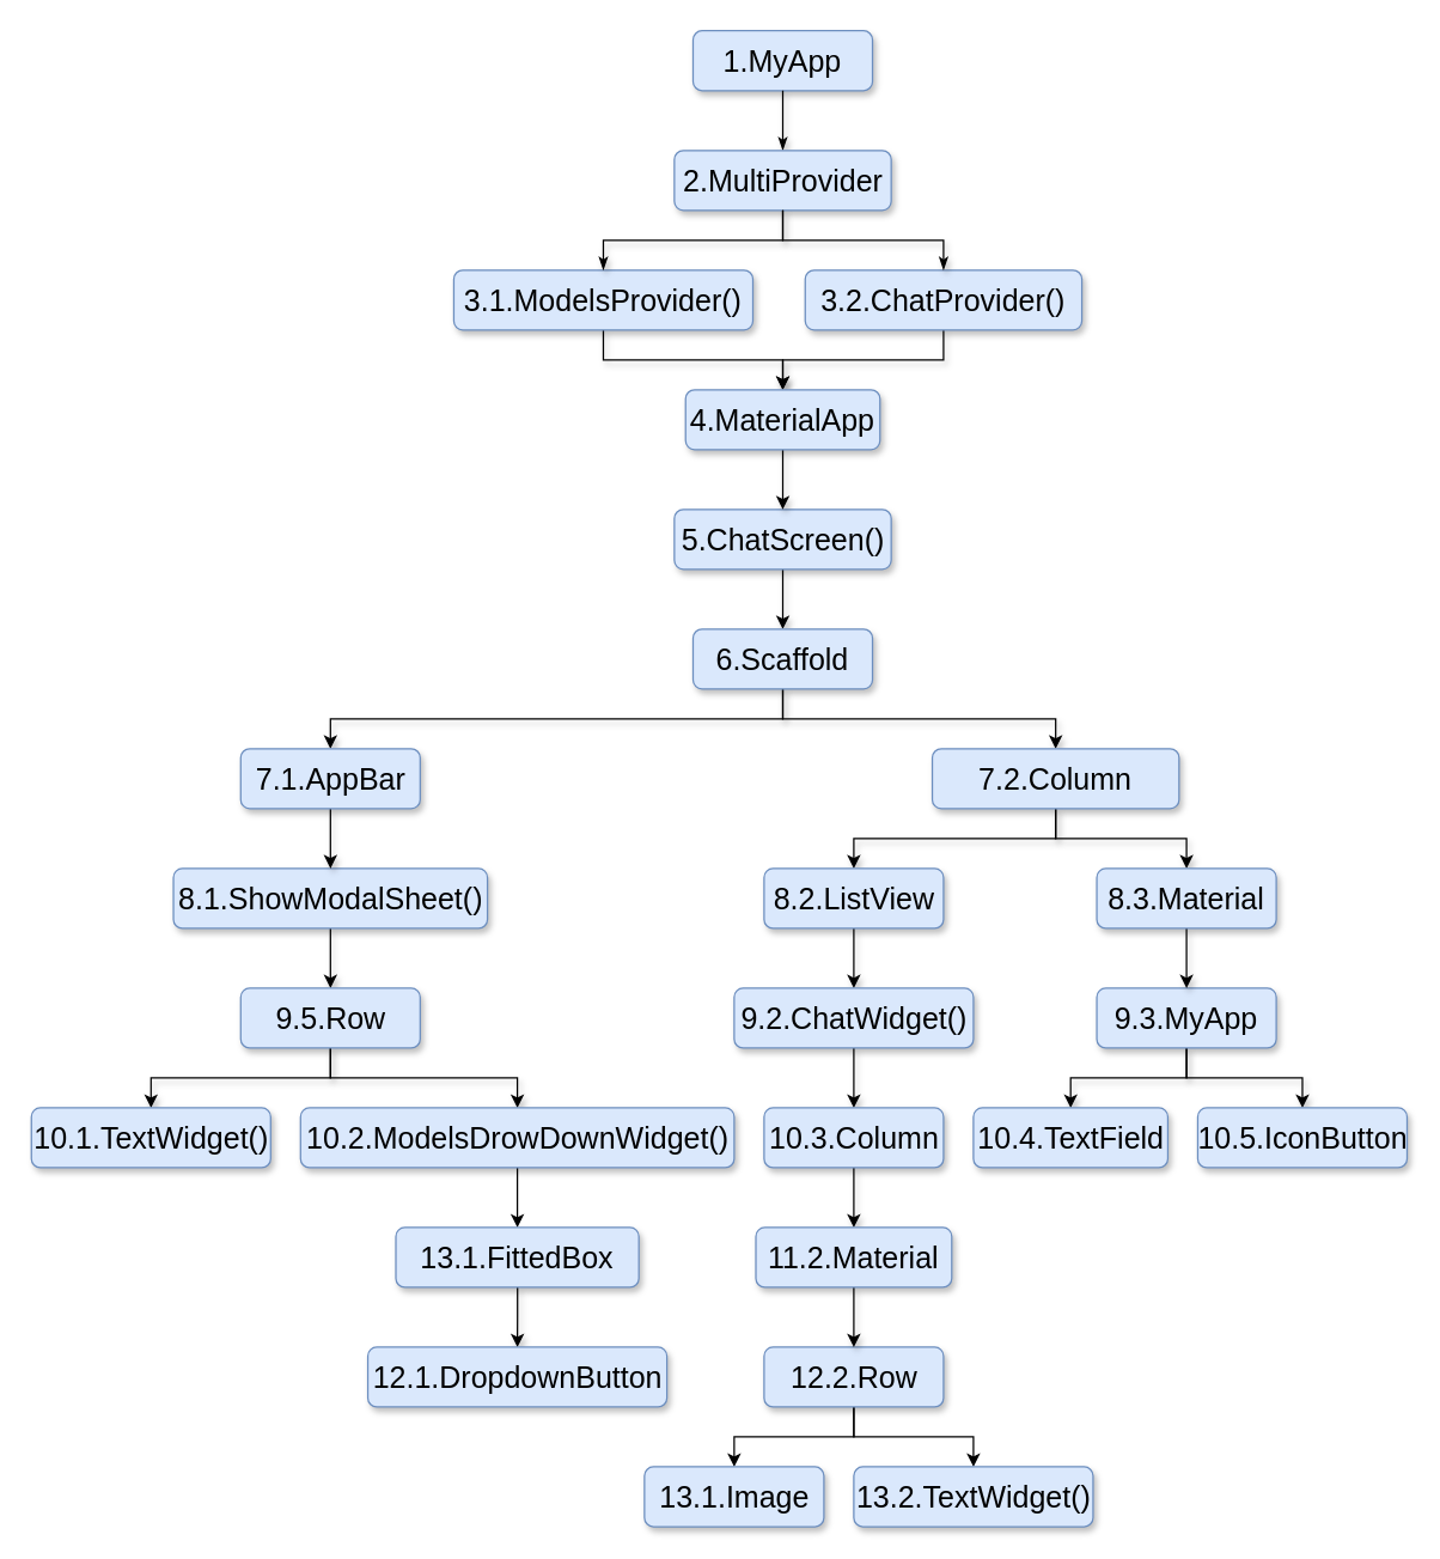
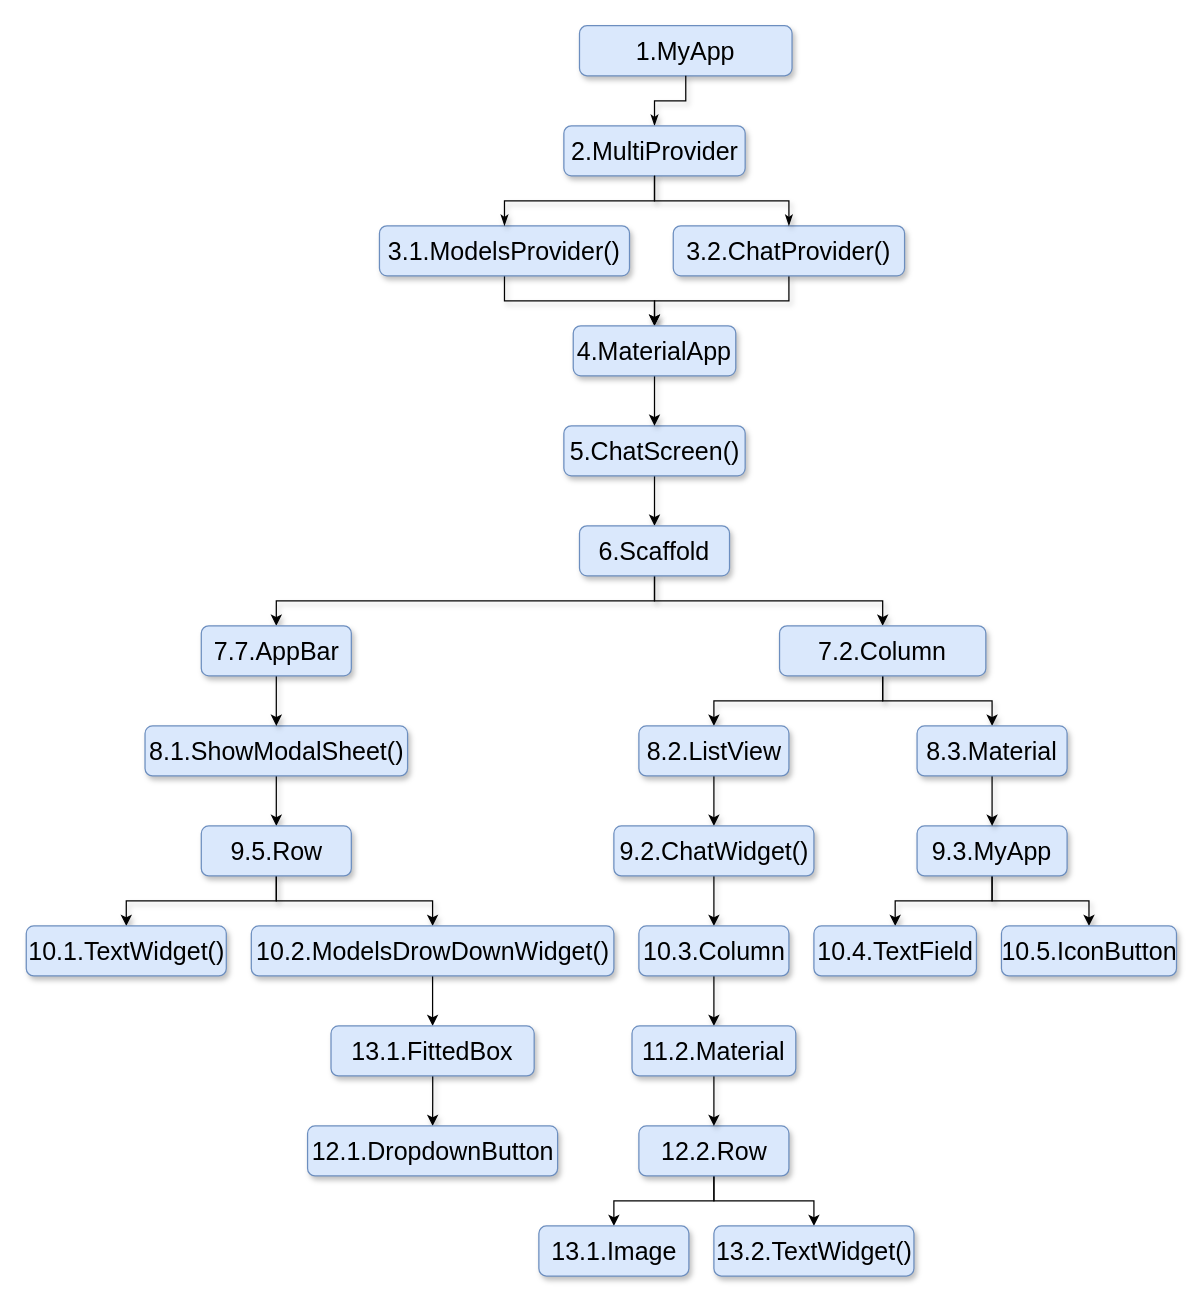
  <mxCell id="0" />
  <mxCell id="1" parent="0" />
- <mxCell id="2" value="&lt;font style=&quot;font-size: 20px;&quot;&gt;1.MyApp&lt;/font&gt;" style="rounded=1;whiteSpace=wrap;html=1;fontSize=12;glass=0;strokeWidth=1;shadow=1;strokeColor=#6c8ebf;fillColor=#dae8fc;" parent="1" vertex="1"><mxGeometry x="463" y="20" width="120" height="40" as="geometry" /></mxCell>
+ <mxCell id="2" value="&lt;font style=&quot;font-size: 20px;&quot;&gt;1.MyApp&lt;/font&gt;" style="rounded=1;whiteSpace=wrap;html=1;fontSize=12;glass=0;strokeWidth=1;shadow=1;strokeColor=#6c8ebf;fillColor=#dae8fc;" parent="1" vertex="1"><mxGeometry x="463" y="20" width="170" height="40" as="geometry" /></mxCell>
  <mxCell id="3" style="edgeStyle=orthogonalEdgeStyle;rounded=0;orthogonalLoop=1;jettySize=auto;html=1;entryX=0.5;entryY=0;entryDx=0;entryDy=0;shadow=1;" parent="1" source="4" target="12" edge="1"><mxGeometry relative="1" as="geometry" /></mxCell>
  <mxCell id="4" value="&lt;font style=&quot;font-size: 20px;&quot;&gt;3.2.ChatProvider()&lt;/font&gt;" style="rounded=1;whiteSpace=wrap;html=1;fontSize=12;glass=0;strokeWidth=1;shadow=1;strokeColor=#6c8ebf;fillColor=#dae8fc;" parent="1" vertex="1"><mxGeometry x="538" y="180" width="185" height="40" as="geometry" /></mxCell>
  <mxCell id="5" style="edgeStyle=orthogonalEdgeStyle;rounded=0;orthogonalLoop=1;jettySize=auto;html=1;exitX=0.5;exitY=1;exitDx=0;exitDy=0;entryX=0.5;entryY=0;entryDx=0;entryDy=0;shadow=1;" parent="1" source="6" target="12" edge="1"><mxGeometry relative="1" as="geometry" /></mxCell>
  <mxCell id="6" value="&lt;font style=&quot;font-size: 20px;&quot;&gt;3.1.ModelsProvider()&lt;/font&gt;" style="rounded=1;whiteSpace=wrap;html=1;fontSize=12;glass=0;strokeWidth=1;shadow=1;strokeColor=#6c8ebf;fillColor=#dae8fc;" parent="1" vertex="1"><mxGeometry x="303" y="180" width="200" height="40" as="geometry" /></mxCell>
  <mxCell id="7" value="" style="rounded=0;html=1;jettySize=auto;orthogonalLoop=1;fontSize=11;endArrow=classicThin;endFill=1;strokeWidth=1;shadow=1;labelBackgroundColor=none;edgeStyle=orthogonalEdgeStyle;" parent="1" source="2" target="8" edge="1"><mxGeometry relative="1" as="geometry"><mxPoint x="323" y="100" as="sourcePoint" /><mxPoint x="323" y="150" as="targetPoint" /></mxGeometry></mxCell>
  <mxCell id="8" value="&lt;font style=&quot;font-size: 20px;&quot;&gt;2.MultiProvider&lt;/font&gt;" style="rounded=1;whiteSpace=wrap;html=1;fontSize=12;glass=0;strokeWidth=1;shadow=1;strokeColor=#6c8ebf;fillColor=#dae8fc;" parent="1" vertex="1"><mxGeometry x="450.5" y="100" width="145" height="40" as="geometry" /></mxCell>
  <mxCell id="9" style="edgeStyle=orthogonalEdgeStyle;rounded=0;orthogonalLoop=1;jettySize=auto;html=1;exitX=0.5;exitY=1;exitDx=0;exitDy=0;entryX=0.5;entryY=0;entryDx=0;entryDy=0;shadow=1;" parent="1" source="10" target="17" edge="1"><mxGeometry relative="1" as="geometry" /></mxCell>
  <mxCell id="10" value="&lt;font style=&quot;font-size: 20px;&quot;&gt;5.ChatScreen()&lt;/font&gt;" style="rounded=1;whiteSpace=wrap;html=1;fontSize=12;glass=0;strokeWidth=1;shadow=1;strokeColor=#6c8ebf;fillColor=#dae8fc;" parent="1" vertex="1"><mxGeometry x="450.5" y="340" width="145" height="40" as="geometry" /></mxCell>
  <mxCell id="11" style="edgeStyle=orthogonalEdgeStyle;rounded=0;orthogonalLoop=1;jettySize=auto;html=1;exitX=0.5;exitY=1;exitDx=0;exitDy=0;entryX=0.5;entryY=0;entryDx=0;entryDy=0;shadow=1;" parent="1" source="12" target="10" edge="1"><mxGeometry relative="1" as="geometry" /></mxCell>
  <mxCell id="12" value="&lt;font style=&quot;font-size: 20px;&quot;&gt;4.MaterialApp&lt;/font&gt;" style="rounded=1;whiteSpace=wrap;html=1;fontSize=12;glass=0;strokeWidth=1;shadow=1;strokeColor=#6c8ebf;fillColor=#dae8fc;" parent="1" vertex="1"><mxGeometry x="458" y="260" width="130" height="40" as="geometry" /></mxCell>
  <mxCell id="13" value="" style="rounded=0;html=1;jettySize=auto;orthogonalLoop=1;fontSize=11;endArrow=classicThin;endFill=1;strokeWidth=1;shadow=1;labelBackgroundColor=none;edgeStyle=orthogonalEdgeStyle;entryX=0.5;entryY=0;entryDx=0;entryDy=0;exitX=0.5;exitY=1;exitDx=0;exitDy=0;" parent="1" source="8" target="6" edge="1"><mxGeometry relative="1" as="geometry"><mxPoint x="493" y="70" as="sourcePoint" /><mxPoint x="493" y="110" as="targetPoint" /></mxGeometry></mxCell>
  <mxCell id="14" value="" style="rounded=0;html=1;jettySize=auto;orthogonalLoop=1;fontSize=11;endArrow=classicThin;endFill=1;strokeWidth=1;shadow=1;labelBackgroundColor=none;edgeStyle=orthogonalEdgeStyle;exitX=0.5;exitY=1;exitDx=0;exitDy=0;" parent="1" source="8" target="4" edge="1"><mxGeometry relative="1" as="geometry"><mxPoint x="493" y="150" as="sourcePoint" /><mxPoint x="398" y="190" as="targetPoint" /></mxGeometry></mxCell>
  <mxCell id="15" style="edgeStyle=orthogonalEdgeStyle;rounded=0;orthogonalLoop=1;jettySize=auto;html=1;exitX=0.5;exitY=1;exitDx=0;exitDy=0;shadow=1;entryX=0.5;entryY=0;entryDx=0;entryDy=0;" parent="1" source="17" edge="1" target="48"><mxGeometry relative="1" as="geometry"><mxPoint x="182" y="460" as="targetPoint" /></mxGeometry></mxCell>
  <mxCell id="16" style="edgeStyle=orthogonalEdgeStyle;rounded=0;orthogonalLoop=1;jettySize=auto;html=1;exitX=0.5;exitY=1;exitDx=0;exitDy=0;entryX=0.5;entryY=0;entryDx=0;entryDy=0;shadow=1;" parent="1" source="17" target="20" edge="1"><mxGeometry relative="1" as="geometry" /></mxCell>
  <mxCell id="17" value="&lt;font style=&quot;font-size: 20px;&quot;&gt;6.Scaffold&lt;/font&gt;" style="rounded=1;whiteSpace=wrap;html=1;fontSize=12;glass=0;strokeWidth=1;shadow=1;strokeColor=#6c8ebf;fillColor=#dae8fc;" parent="1" vertex="1"><mxGeometry x="463" y="420" width="120" height="40" as="geometry" /></mxCell>
  <mxCell id="18" style="edgeStyle=orthogonalEdgeStyle;rounded=0;orthogonalLoop=1;jettySize=auto;html=1;exitX=0.5;exitY=1;exitDx=0;exitDy=0;entryX=0.5;entryY=0;entryDx=0;entryDy=0;shadow=1;" parent="1" source="20" target="44" edge="1"><mxGeometry relative="1" as="geometry" /></mxCell>
  <mxCell id="19" style="edgeStyle=orthogonalEdgeStyle;rounded=0;orthogonalLoop=1;jettySize=auto;html=1;exitX=0.5;exitY=1;exitDx=0;exitDy=0;shadow=1;" parent="1" source="20" target="32" edge="1"><mxGeometry relative="1" as="geometry" /></mxCell>
  <mxCell id="20" value="&lt;font style=&quot;font-size: 20px;&quot;&gt;7.2.Column&lt;/font&gt;" style="rounded=1;whiteSpace=wrap;html=1;fontSize=12;glass=0;strokeWidth=1;shadow=1;strokeColor=#6c8ebf;fillColor=#dae8fc;" parent="1" vertex="1"><mxGeometry x="623" y="500" width="165" height="40" as="geometry" /></mxCell>
  <mxCell id="21" style="edgeStyle=orthogonalEdgeStyle;rounded=0;orthogonalLoop=1;jettySize=auto;html=1;exitX=0.5;exitY=1;exitDx=0;exitDy=0;entryX=0.5;entryY=0;entryDx=0;entryDy=0;shadow=1;" parent="1" source="22" target="25" edge="1"><mxGeometry relative="1" as="geometry" /></mxCell>
  <mxCell id="22" value="&lt;font style=&quot;font-size: 20px;&quot;&gt;8.1.ShowModalSheet()&lt;/font&gt;" style="rounded=1;whiteSpace=wrap;html=1;fontSize=12;glass=0;strokeWidth=1;shadow=1;strokeColor=#6c8ebf;fillColor=#dae8fc;" parent="1" vertex="1"><mxGeometry x="115.5" y="580" width="210" height="40" as="geometry" /></mxCell>
  <mxCell id="23" style="edgeStyle=orthogonalEdgeStyle;rounded=0;orthogonalLoop=1;jettySize=auto;html=1;exitX=0.5;exitY=1;exitDx=0;exitDy=0;entryX=0.5;entryY=0;entryDx=0;entryDy=0;shadow=1;" parent="1" source="25" target="27" edge="1"><mxGeometry relative="1" as="geometry" /></mxCell>
  <mxCell id="24" style="edgeStyle=orthogonalEdgeStyle;rounded=0;orthogonalLoop=1;jettySize=auto;html=1;exitX=0.5;exitY=1;exitDx=0;exitDy=0;entryX=0.5;entryY=0;entryDx=0;entryDy=0;shadow=1;" parent="1" source="25" target="28" edge="1"><mxGeometry relative="1" as="geometry" /></mxCell>
  <mxCell id="25" value="&lt;font style=&quot;font-size: 20px;&quot;&gt;9.5.Row&lt;/font&gt;" style="rounded=1;whiteSpace=wrap;html=1;fontSize=12;glass=0;strokeWidth=1;shadow=1;strokeColor=#6c8ebf;fillColor=#dae8fc;" parent="1" vertex="1"><mxGeometry x="160.5" y="660" width="120" height="40" as="geometry" /></mxCell>
  <mxCell id="26" style="edgeStyle=orthogonalEdgeStyle;rounded=0;orthogonalLoop=1;jettySize=auto;html=1;exitX=0.5;exitY=1;exitDx=0;exitDy=0;entryX=0.5;entryY=0;entryDx=0;entryDy=0;" parent="1" source="27" edge="1" target="30"><mxGeometry relative="1" as="geometry"><mxPoint x="103" y="900" as="targetPoint" /></mxGeometry></mxCell>
  <mxCell id="27" value="&lt;font style=&quot;font-size: 20px;&quot;&gt;10.2.ModelsDrowDownWidget()&lt;/font&gt;" style="rounded=1;whiteSpace=wrap;html=1;fontSize=12;glass=0;strokeWidth=1;shadow=1;strokeColor=#6c8ebf;fillColor=#dae8fc;" parent="1" vertex="1"><mxGeometry x="200.5" y="740" width="290" height="40" as="geometry" /></mxCell>
  <mxCell id="28" value="&lt;font style=&quot;font-size: 20px;&quot;&gt;10.1.TextWidget()&lt;/font&gt;" style="rounded=1;whiteSpace=wrap;html=1;fontSize=12;glass=0;strokeWidth=1;shadow=1;strokeColor=#6c8ebf;fillColor=#dae8fc;" parent="1" vertex="1"><mxGeometry x="20.5" y="740" width="160" height="40" as="geometry" /></mxCell>
  <mxCell id="29" style="edgeStyle=orthogonalEdgeStyle;rounded=0;orthogonalLoop=1;jettySize=auto;html=1;shadow=1;" parent="1" source="30" target="51" edge="1"><mxGeometry relative="1" as="geometry" /></mxCell>
  <mxCell id="30" value="&lt;font style=&quot;font-size: 20px;&quot;&gt;13.1.FittedBox&lt;/font&gt;" style="rounded=1;whiteSpace=wrap;html=1;fontSize=12;glass=0;strokeWidth=1;shadow=1;strokeColor=#6c8ebf;fillColor=#dae8fc;" parent="1" vertex="1"><mxGeometry x="264.25" y="820" width="162.5" height="40" as="geometry" /></mxCell>
  <mxCell id="31" style="edgeStyle=orthogonalEdgeStyle;rounded=0;orthogonalLoop=1;jettySize=auto;html=1;exitX=0.5;exitY=1;exitDx=0;exitDy=0;entryX=0.5;entryY=0;entryDx=0;entryDy=0;shadow=1;" parent="1" source="32" target="34" edge="1"><mxGeometry relative="1" as="geometry" /></mxCell>
  <mxCell id="32" value="&lt;font style=&quot;font-size: 20px;&quot;&gt;8.2.ListView&lt;/font&gt;" style="rounded=1;whiteSpace=wrap;html=1;fontSize=12;glass=0;strokeWidth=1;shadow=1;strokeColor=#6c8ebf;fillColor=#dae8fc;" parent="1" vertex="1"><mxGeometry x="510.5" y="580" width="120" height="40" as="geometry" /></mxCell>
  <mxCell id="33" style="edgeStyle=orthogonalEdgeStyle;rounded=0;orthogonalLoop=1;jettySize=auto;html=1;exitX=0.5;exitY=1;exitDx=0;exitDy=0;entryX=0.5;entryY=0;entryDx=0;entryDy=0;shadow=1;" parent="1" source="34" target="36" edge="1"><mxGeometry relative="1" as="geometry" /></mxCell>
  <mxCell id="34" value="&lt;font style=&quot;font-size: 20px;&quot;&gt;9.2.ChatWidget()&lt;/font&gt;" style="rounded=1;whiteSpace=wrap;html=1;fontSize=12;glass=0;strokeWidth=1;shadow=1;strokeColor=#6c8ebf;fillColor=#dae8fc;" parent="1" vertex="1"><mxGeometry x="490.5" y="660" width="160" height="40" as="geometry" /></mxCell>
  <mxCell id="35" style="edgeStyle=orthogonalEdgeStyle;rounded=0;orthogonalLoop=1;jettySize=auto;html=1;exitX=0.5;exitY=1;exitDx=0;exitDy=0;entryX=0.5;entryY=0;entryDx=0;entryDy=0;shadow=1;" parent="1" source="36" target="46" edge="1"><mxGeometry relative="1" as="geometry" /></mxCell>
  <mxCell id="36" value="&lt;font style=&quot;font-size: 20px;&quot;&gt;10.3.Column&lt;/font&gt;" style="rounded=1;whiteSpace=wrap;html=1;fontSize=12;glass=0;strokeWidth=1;shadow=1;strokeColor=#6c8ebf;fillColor=#dae8fc;" parent="1" vertex="1"><mxGeometry x="510.5" y="740" width="120" height="40" as="geometry" /></mxCell>
  <mxCell id="37" style="edgeStyle=orthogonalEdgeStyle;rounded=0;orthogonalLoop=1;jettySize=auto;html=1;exitX=0.5;exitY=1;exitDx=0;exitDy=0;entryX=0.5;entryY=0;entryDx=0;entryDy=0;" parent="1" source="39" target="53" edge="1"><mxGeometry relative="1" as="geometry" /></mxCell>
  <mxCell id="38" style="edgeStyle=orthogonalEdgeStyle;rounded=0;orthogonalLoop=1;jettySize=auto;html=1;exitX=0.5;exitY=1;exitDx=0;exitDy=0;entryX=0.5;entryY=0;entryDx=0;entryDy=0;" parent="1" source="39" target="52" edge="1"><mxGeometry relative="1" as="geometry" /></mxCell>
  <mxCell id="39" value="&lt;font style=&quot;font-size: 20px;&quot;&gt;12.2.Row&lt;/font&gt;" style="rounded=1;whiteSpace=wrap;html=1;fontSize=12;glass=0;strokeWidth=1;shadow=1;strokeColor=#6c8ebf;fillColor=#dae8fc;" parent="1" vertex="1"><mxGeometry x="510.5" y="900" width="120" height="40" as="geometry" /></mxCell>
  <mxCell id="40" style="edgeStyle=orthogonalEdgeStyle;rounded=0;orthogonalLoop=1;jettySize=auto;html=1;exitX=0.5;exitY=1;exitDx=0;exitDy=0;entryX=0.5;entryY=0;entryDx=0;entryDy=0;shadow=1;" parent="1" source="42" target="50" edge="1"><mxGeometry relative="1" as="geometry" /></mxCell>
  <mxCell id="41" style="edgeStyle=orthogonalEdgeStyle;rounded=0;orthogonalLoop=1;jettySize=auto;html=1;exitX=0.5;exitY=1;exitDx=0;exitDy=0;entryX=0.5;entryY=0;entryDx=0;entryDy=0;shadow=1;" parent="1" source="42" target="49" edge="1"><mxGeometry relative="1" as="geometry" /></mxCell>
  <mxCell id="42" value="&lt;font style=&quot;font-size: 20px;&quot;&gt;9.3.MyApp&lt;/font&gt;" style="rounded=1;whiteSpace=wrap;html=1;fontSize=12;glass=0;strokeWidth=1;shadow=1;strokeColor=#6c8ebf;fillColor=#dae8fc;" parent="1" vertex="1"><mxGeometry x="733" y="660" width="120" height="40" as="geometry" /></mxCell>
  <mxCell id="43" style="edgeStyle=orthogonalEdgeStyle;rounded=0;orthogonalLoop=1;jettySize=auto;html=1;exitX=0.5;exitY=1;exitDx=0;exitDy=0;entryX=0.5;entryY=0;entryDx=0;entryDy=0;shadow=1;" parent="1" source="44" target="42" edge="1"><mxGeometry relative="1" as="geometry" /></mxCell>
  <mxCell id="44" value="&lt;font style=&quot;font-size: 20px;&quot;&gt;8.3.Material&lt;/font&gt;" style="rounded=1;whiteSpace=wrap;html=1;fontSize=12;glass=0;strokeWidth=1;shadow=1;strokeColor=#6c8ebf;fillColor=#dae8fc;" parent="1" vertex="1"><mxGeometry x="733" y="580" width="120" height="40" as="geometry" /></mxCell>
  <mxCell id="45" style="edgeStyle=orthogonalEdgeStyle;rounded=0;orthogonalLoop=1;jettySize=auto;html=1;exitX=0.5;exitY=1;exitDx=0;exitDy=0;entryX=0.5;entryY=0;entryDx=0;entryDy=0;shadow=1;" parent="1" source="46" target="39" edge="1"><mxGeometry relative="1" as="geometry" /></mxCell>
  <mxCell id="46" value="&lt;font style=&quot;font-size: 20px;&quot;&gt;11.2.Material&lt;/font&gt;" style="rounded=1;whiteSpace=wrap;html=1;fontSize=12;glass=0;strokeWidth=1;shadow=1;strokeColor=#6c8ebf;fillColor=#dae8fc;" parent="1" vertex="1"><mxGeometry x="505" y="820" width="131" height="40" as="geometry" /></mxCell>
  <mxCell id="47" style="edgeStyle=orthogonalEdgeStyle;rounded=0;orthogonalLoop=1;jettySize=auto;html=1;exitX=0.5;exitY=1;exitDx=0;exitDy=0;entryX=0.5;entryY=0;entryDx=0;entryDy=0;shadow=1;" parent="1" source="48" target="22" edge="1"><mxGeometry relative="1" as="geometry" /></mxCell>
- <mxCell id="48" value="&lt;font style=&quot;font-size: 20px;&quot;&gt;7.1.AppBar&lt;/font&gt;" style="rounded=1;whiteSpace=wrap;html=1;fontSize=12;glass=0;strokeWidth=1;shadow=1;strokeColor=#6c8ebf;fillColor=#dae8fc;" parent="1" vertex="1"><mxGeometry x="160.5" y="500" width="120" height="40" as="geometry" /></mxCell>
+ <mxCell id="48" value="&lt;font style=&quot;font-size: 20px;&quot;&gt;7.7.AppBar&lt;/font&gt;" style="rounded=1;whiteSpace=wrap;html=1;fontSize=12;glass=0;strokeWidth=1;shadow=1;strokeColor=#6c8ebf;fillColor=#dae8fc;" parent="1" vertex="1"><mxGeometry x="160.5" y="500" width="120" height="40" as="geometry" /></mxCell>
  <mxCell id="49" value="&lt;font style=&quot;font-size: 20px;&quot;&gt;10.5.IconButton&lt;/font&gt;" style="rounded=1;whiteSpace=wrap;html=1;fontSize=12;glass=0;strokeWidth=1;shadow=1;strokeColor=#6c8ebf;fillColor=#dae8fc;" parent="1" vertex="1"><mxGeometry x="800.5" y="740" width="140" height="40" as="geometry" /></mxCell>
  <mxCell id="50" value="&lt;font style=&quot;font-size: 20px;&quot;&gt;10.4.TextField&lt;/font&gt;" style="rounded=1;whiteSpace=wrap;html=1;fontSize=12;glass=0;strokeWidth=1;shadow=1;strokeColor=#6c8ebf;fillColor=#dae8fc;" parent="1" vertex="1"><mxGeometry x="650.5" y="740" width="130" height="40" as="geometry" /></mxCell>
  <mxCell id="51" value="&lt;font style=&quot;font-size: 20px;&quot;&gt;12.1.DropdownButton&lt;/font&gt;" style="rounded=1;whiteSpace=wrap;html=1;fontSize=12;glass=0;strokeWidth=1;shadow=1;strokeColor=#6c8ebf;fillColor=#dae8fc;" parent="1" vertex="1"><mxGeometry x="245.5" y="900" width="200" height="40" as="geometry" /></mxCell>
  <mxCell id="52" value="&lt;span style=&quot;font-size: 20px;&quot;&gt;13.2.TextWidget()&lt;/span&gt;" style="rounded=1;whiteSpace=wrap;html=1;fontSize=12;glass=0;strokeWidth=1;shadow=1;strokeColor=#6c8ebf;fillColor=#dae8fc;" parent="1" vertex="1"><mxGeometry x="570.5" y="980" width="160" height="40" as="geometry" /></mxCell>
  <mxCell id="53" value="&lt;font style=&quot;font-size: 20px;&quot;&gt;13.1.Image&lt;/font&gt;" style="rounded=1;whiteSpace=wrap;html=1;fontSize=12;glass=0;strokeWidth=1;shadow=1;strokeColor=#6c8ebf;fillColor=#dae8fc;" parent="1" vertex="1"><mxGeometry x="430.5" y="980" width="120" height="40" as="geometry" /></mxCell>
